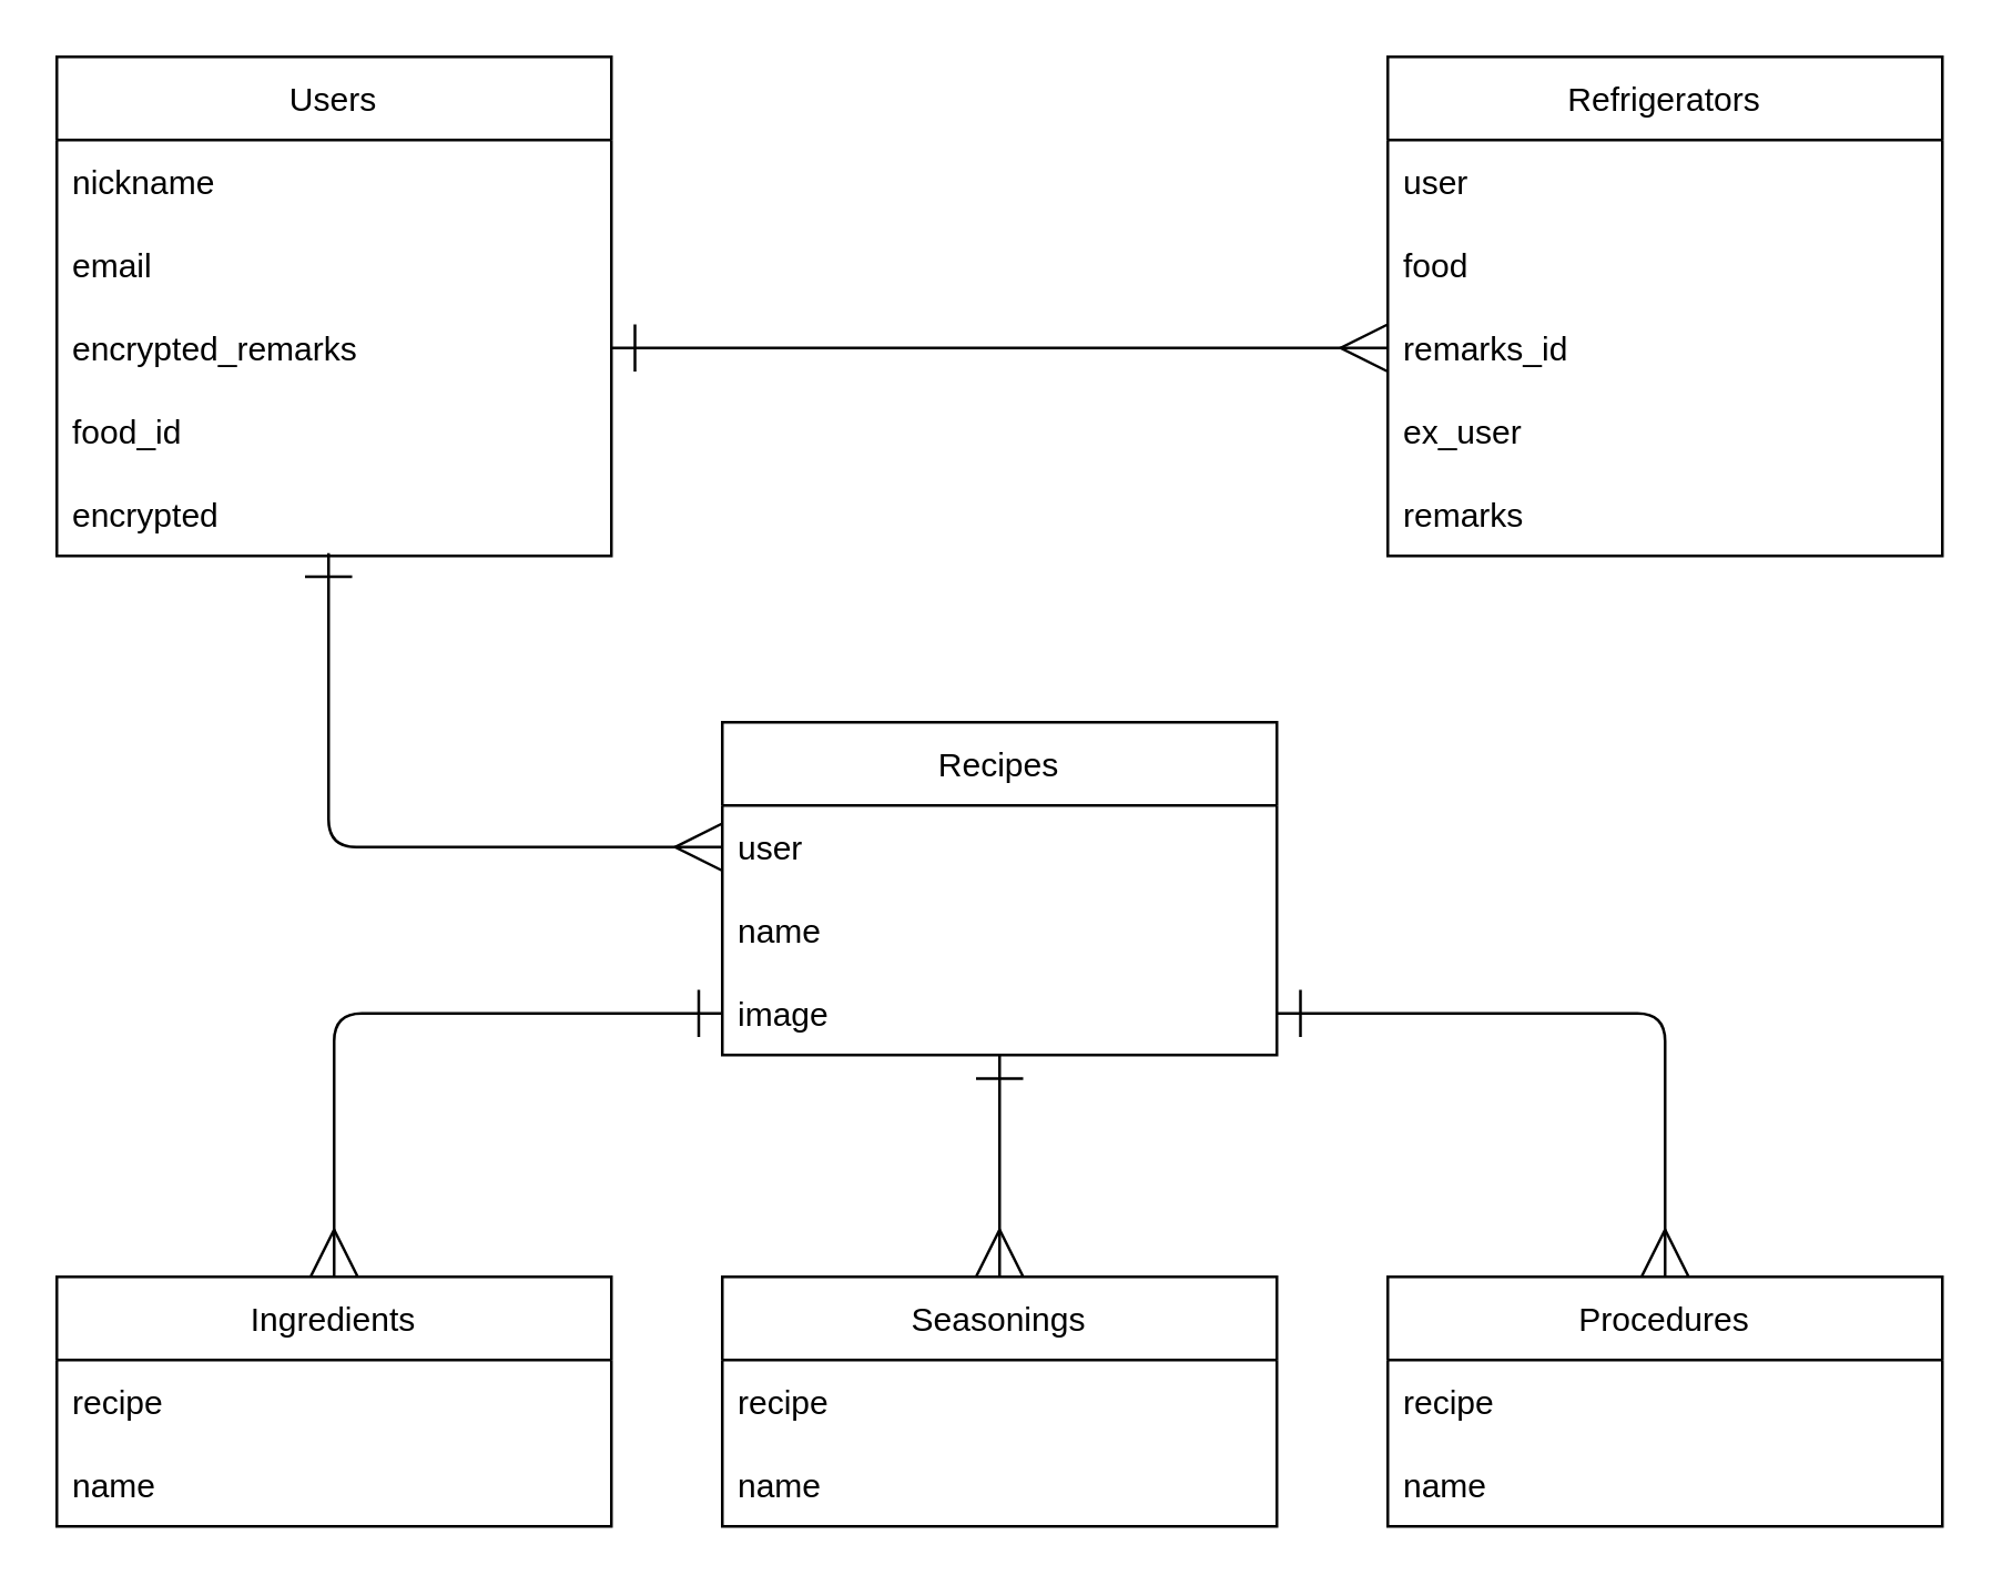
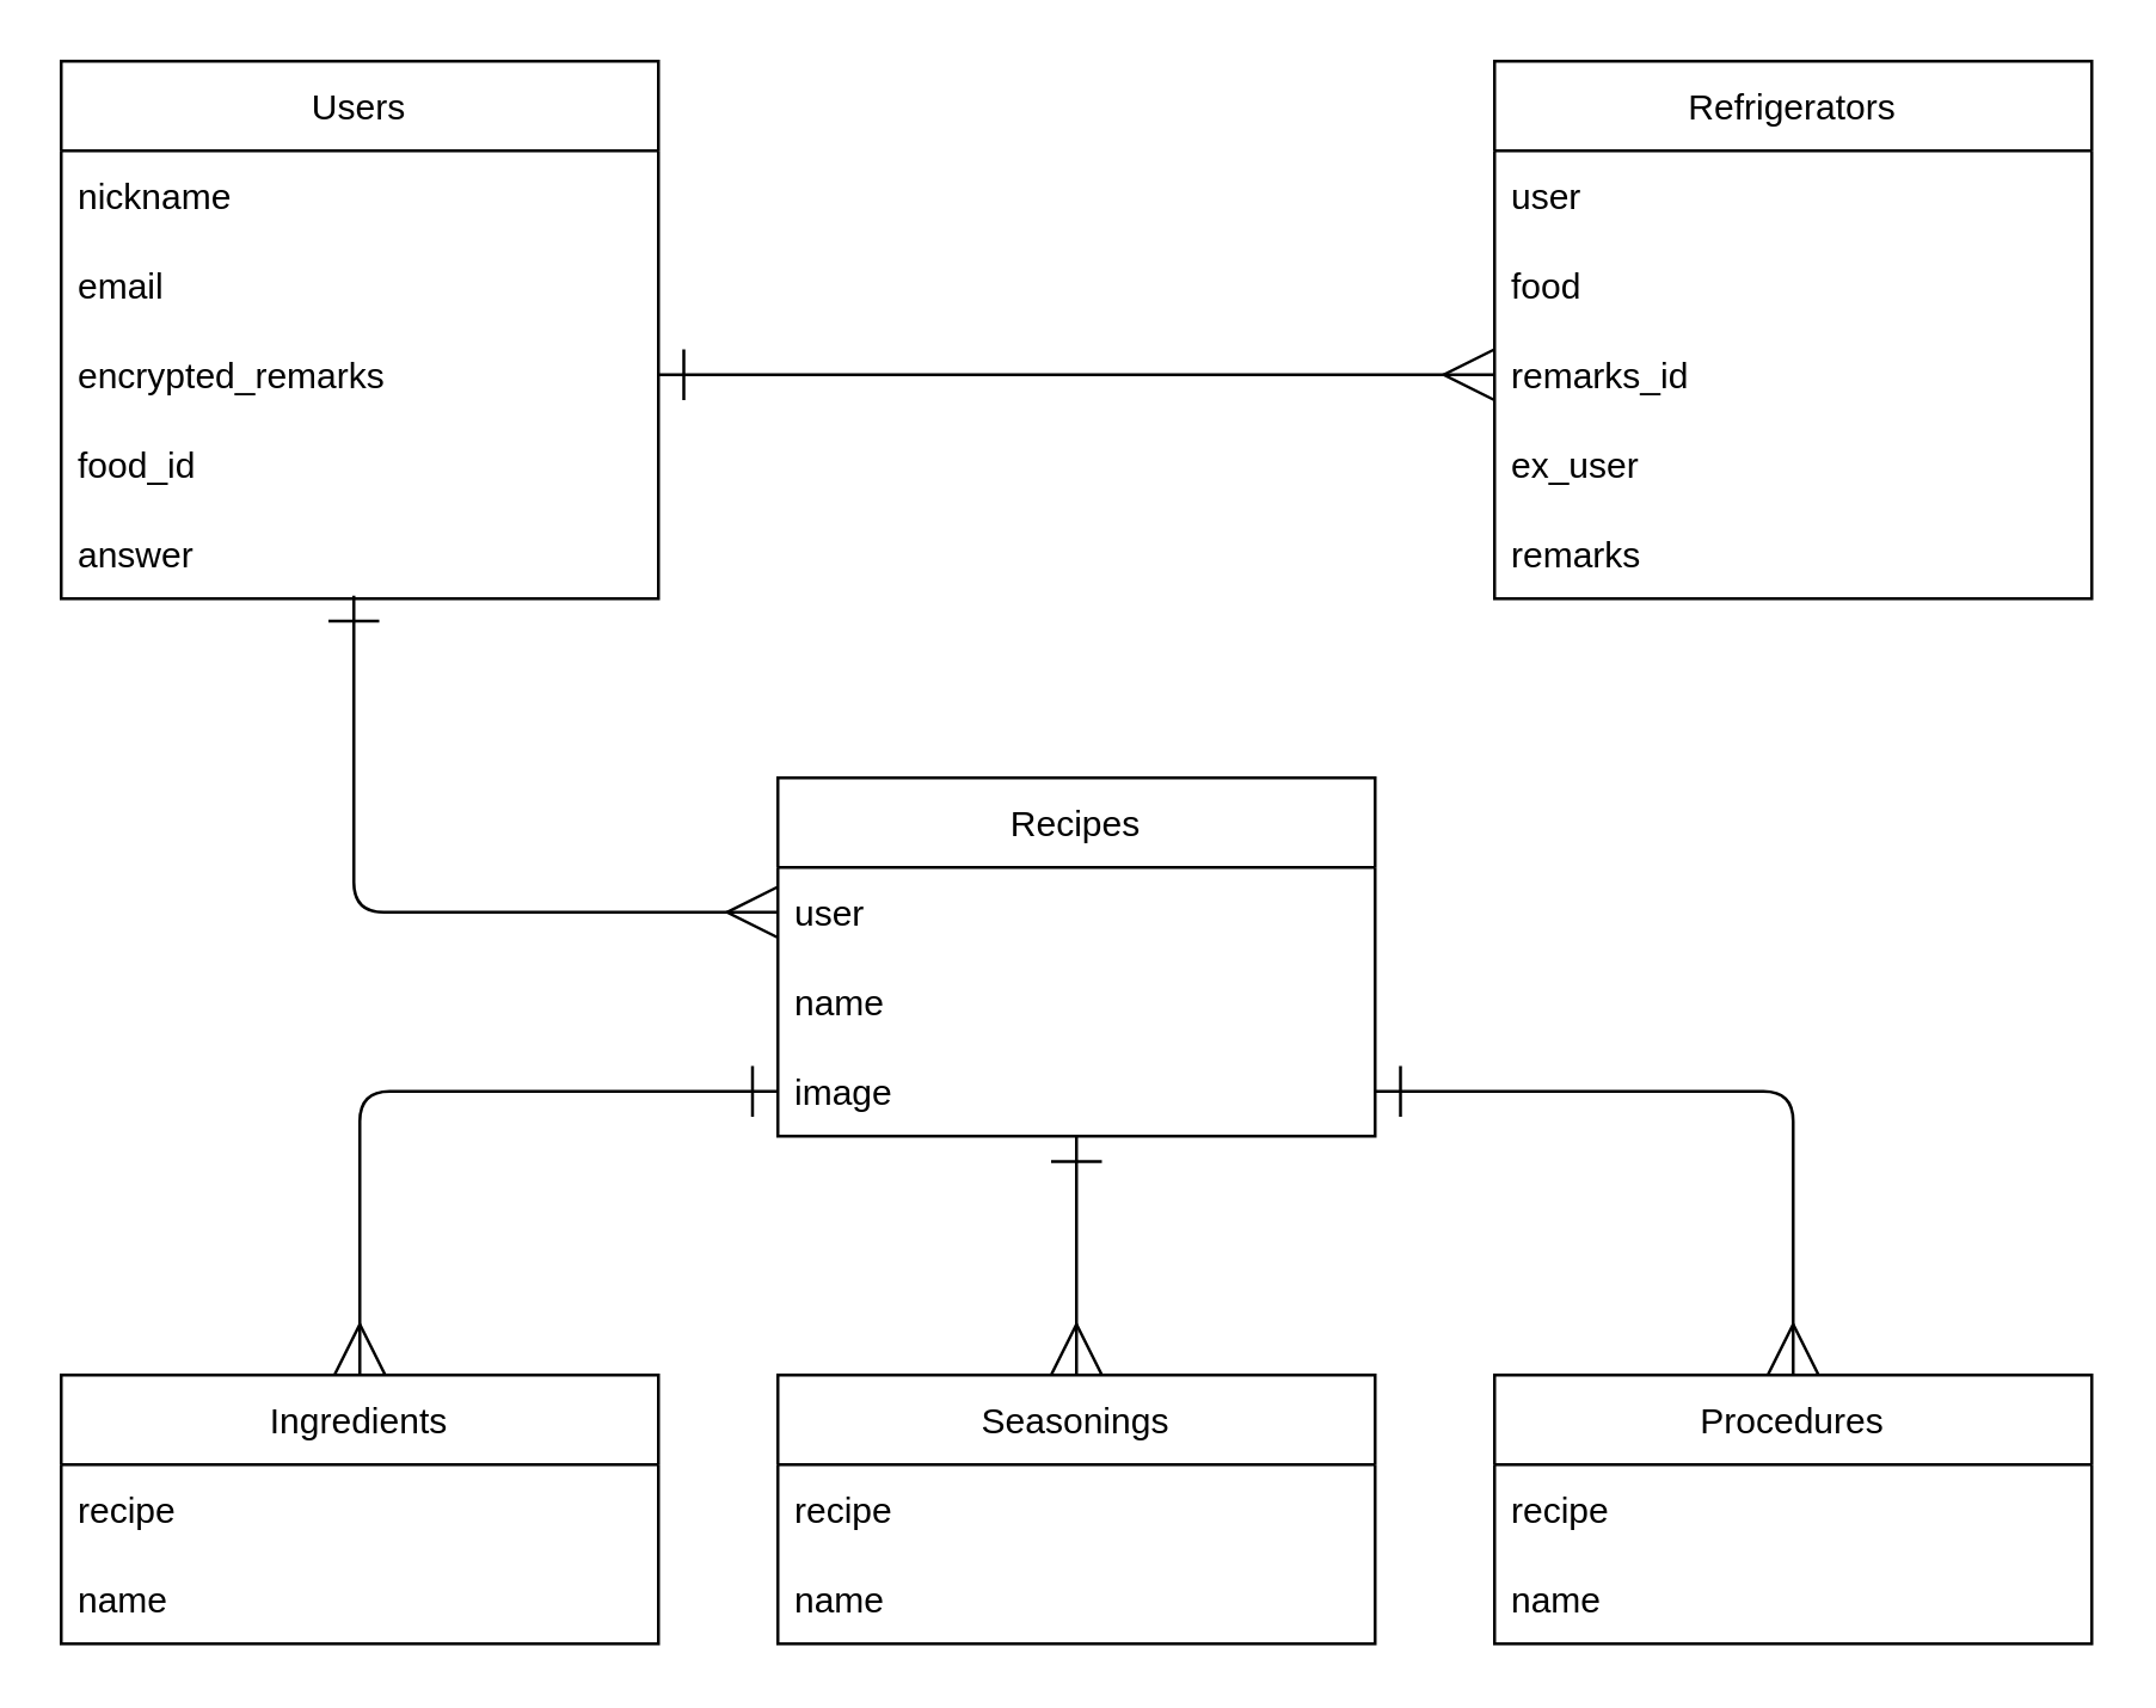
  <mxCell id="0" />
  <mxCell id="1" parent="0" />
  <mxCell id="2" value="Users" style="swimlane;fontStyle=0;childLayout=stackLayout;horizontal=1;startSize=30;horizontalStack=0;resizeParent=1;resizeParentMax=0;resizeLast=0;collapsible=1;marginBottom=0;strokeColor=#000000;fillColor=none;fontColor=#000000;" vertex="1" parent="1"><mxGeometry x="20" y="20" width="200" height="180" as="geometry" /></mxCell>
  <mxCell id="3" value="nickname" style="text;strokeColor=none;fillColor=none;align=left;verticalAlign=middle;spacingLeft=4;spacingRight=4;overflow=hidden;points=[[0,0.5],[1,0.5]];portConstraint=eastwest;rotatable=0;fontColor=#000000;" vertex="1" parent="2"><mxGeometry y="30" width="200" height="30" as="geometry" /></mxCell>
  <mxCell id="4" value="email" style="text;strokeColor=none;fillColor=none;align=left;verticalAlign=middle;spacingLeft=4;spacingRight=4;overflow=hidden;points=[[0,0.5],[1,0.5]];portConstraint=eastwest;rotatable=0;fontColor=#000000;" vertex="1" parent="2"><mxGeometry y="60" width="200" height="30" as="geometry" /></mxCell>
  <mxCell id="5" value="encrypted_remarks" style="text;strokeColor=none;fillColor=none;align=left;verticalAlign=middle;spacingLeft=4;spacingRight=4;overflow=hidden;points=[[0,0.5],[1,0.5]];portConstraint=eastwest;rotatable=0;fontColor=#000000;" vertex="1" parent="2"><mxGeometry y="90" width="200" height="30" as="geometry" /></mxCell>
  <mxCell id="6" value="food_id" style="text;strokeColor=none;fillColor=none;align=left;verticalAlign=middle;spacingLeft=4;spacingRight=4;overflow=hidden;points=[[0,0.5],[1,0.5]];portConstraint=eastwest;rotatable=0;fontColor=#000000;" vertex="1" parent="2"><mxGeometry y="120" width="200" height="30" as="geometry" /></mxCell>
- <mxCell id="7" value="encrypted" style="text;strokeColor=none;fillColor=none;align=left;verticalAlign=middle;spacingLeft=4;spacingRight=4;overflow=hidden;points=[[0,0.5],[1,0.5]];portConstraint=eastwest;rotatable=0;fontColor=#000000;" vertex="1" parent="2"><mxGeometry y="150" width="200" height="30" as="geometry" /></mxCell>
+ <mxCell id="7" value="answer" style="text;strokeColor=none;fillColor=none;align=left;verticalAlign=middle;spacingLeft=4;spacingRight=4;overflow=hidden;points=[[0,0.5],[1,0.5]];portConstraint=eastwest;rotatable=0;fontColor=#000000;" vertex="1" parent="2"><mxGeometry y="150" width="200" height="30" as="geometry" /></mxCell>
  <mxCell id="8" value="Refrigerators" style="swimlane;fontStyle=0;childLayout=stackLayout;horizontal=1;startSize=30;horizontalStack=0;resizeParent=1;resizeParentMax=0;resizeLast=0;collapsible=1;marginBottom=0;strokeColor=#000000;fillColor=none;fontColor=#000000;" vertex="1" parent="1"><mxGeometry x="500" y="20" width="200" height="180" as="geometry" /></mxCell>
  <mxCell id="9" value="user" style="text;strokeColor=none;fillColor=none;align=left;verticalAlign=middle;spacingLeft=4;spacingRight=4;overflow=hidden;points=[[0,0.5],[1,0.5]];portConstraint=eastwest;rotatable=0;fontColor=#000000;" vertex="1" parent="8"><mxGeometry y="30" width="200" height="30" as="geometry" /></mxCell>
  <mxCell id="10" value="food" style="text;strokeColor=none;fillColor=none;align=left;verticalAlign=middle;spacingLeft=4;spacingRight=4;overflow=hidden;points=[[0,0.5],[1,0.5]];portConstraint=eastwest;rotatable=0;fontColor=#000000;" vertex="1" parent="8"><mxGeometry y="60" width="200" height="30" as="geometry" /></mxCell>
  <mxCell id="11" value="remarks_id" style="text;strokeColor=none;fillColor=none;align=left;verticalAlign=middle;spacingLeft=4;spacingRight=4;overflow=hidden;points=[[0,0.5],[1,0.5]];portConstraint=eastwest;rotatable=0;fontColor=#000000;" vertex="1" parent="8"><mxGeometry y="90" width="200" height="30" as="geometry" /></mxCell>
  <mxCell id="12" value="ex_user" style="text;strokeColor=none;fillColor=none;align=left;verticalAlign=middle;spacingLeft=4;spacingRight=4;overflow=hidden;points=[[0,0.5],[1,0.5]];portConstraint=eastwest;rotatable=0;fontColor=#000000;" vertex="1" parent="8"><mxGeometry y="120" width="200" height="30" as="geometry" /></mxCell>
  <mxCell id="13" value="remarks" style="text;strokeColor=none;fillColor=none;align=left;verticalAlign=middle;spacingLeft=4;spacingRight=4;overflow=hidden;points=[[0,0.5],[1,0.5]];portConstraint=eastwest;rotatable=0;fontColor=#000000;" vertex="1" parent="8"><mxGeometry y="150" width="200" height="30" as="geometry" /></mxCell>
  <mxCell id="14" value="Recipes" style="swimlane;fontStyle=0;childLayout=stackLayout;horizontal=1;startSize=30;horizontalStack=0;resizeParent=1;resizeParentMax=0;resizeLast=0;collapsible=1;marginBottom=0;strokeColor=#000000;fillColor=none;fontColor=#000000;" vertex="1" parent="1"><mxGeometry x="260" y="260" width="200" height="120" as="geometry" /></mxCell>
  <mxCell id="15" value="user" style="text;strokeColor=none;fillColor=none;align=left;verticalAlign=middle;spacingLeft=4;spacingRight=4;overflow=hidden;points=[[0,0.5],[1,0.5]];portConstraint=eastwest;rotatable=0;fontColor=#000000;" vertex="1" parent="14"><mxGeometry y="30" width="200" height="30" as="geometry" /></mxCell>
  <mxCell id="16" value="name" style="text;strokeColor=none;fillColor=none;align=left;verticalAlign=middle;spacingLeft=4;spacingRight=4;overflow=hidden;points=[[0,0.5],[1,0.5]];portConstraint=eastwest;rotatable=0;fontColor=#000000;" vertex="1" parent="14"><mxGeometry y="60" width="200" height="30" as="geometry" /></mxCell>
  <mxCell id="17" value="image" style="text;strokeColor=none;fillColor=none;align=left;verticalAlign=middle;spacingLeft=4;spacingRight=4;overflow=hidden;points=[[0,0.5],[1,0.5]];portConstraint=eastwest;rotatable=0;fontColor=#000000;" vertex="1" parent="14"><mxGeometry y="90" width="200" height="30" as="geometry" /></mxCell>
  <mxCell id="18" style="edgeStyle=none;shape=connector;rounded=1;html=1;exitX=0;exitY=0.5;exitDx=0;exitDy=0;entryX=0.49;entryY=0.967;entryDx=0;entryDy=0;entryPerimeter=0;labelBackgroundColor=default;fontFamily=Helvetica;fontSize=12;fontColor=#000000;startArrow=ERmany;startFill=0;endArrow=ERone;endFill=0;startSize=15;endSize=15;strokeColor=#000000;" edge="1" parent="1" source="15" target="7"><mxGeometry relative="1" as="geometry"><Array as="points"><mxPoint x="118" y="305" /></Array></mxGeometry></mxCell>
  <mxCell id="19" style="edgeStyle=none;shape=connector;rounded=1;html=1;exitX=0;exitY=0.5;exitDx=0;exitDy=0;entryX=1;entryY=0.5;entryDx=0;entryDy=0;labelBackgroundColor=default;fontFamily=Helvetica;fontSize=12;fontColor=#000000;startArrow=ERmany;startFill=0;endArrow=ERone;endFill=0;startSize=15;endSize=15;strokeColor=#000000;" edge="1" parent="1" source="11" target="5"><mxGeometry relative="1" as="geometry" /></mxCell>
  <mxCell id="20" style="edgeStyle=none;shape=connector;rounded=1;html=1;exitX=0.5;exitY=0;exitDx=0;exitDy=0;entryX=0;entryY=0.5;entryDx=0;entryDy=0;labelBackgroundColor=default;fontFamily=Helvetica;fontSize=12;fontColor=#000000;startArrow=ERmany;startFill=0;endArrow=ERone;endFill=0;startSize=15;endSize=15;strokeColor=#000000;" edge="1" parent="1" source="21" target="17"><mxGeometry relative="1" as="geometry"><Array as="points"><mxPoint x="120" y="365" /></Array></mxGeometry></mxCell>
  <mxCell id="21" value="Ingredients" style="swimlane;fontStyle=0;childLayout=stackLayout;horizontal=1;startSize=30;horizontalStack=0;resizeParent=1;resizeParentMax=0;resizeLast=0;collapsible=1;marginBottom=0;strokeColor=#000000;fillColor=none;fontColor=#000000;" vertex="1" parent="1"><mxGeometry x="20" y="460" width="200" height="90" as="geometry" /></mxCell>
  <mxCell id="22" value="recipe" style="text;strokeColor=none;fillColor=none;align=left;verticalAlign=middle;spacingLeft=4;spacingRight=4;overflow=hidden;points=[[0,0.5],[1,0.5]];portConstraint=eastwest;rotatable=0;fontColor=#000000;" vertex="1" parent="21"><mxGeometry y="30" width="200" height="30" as="geometry" /></mxCell>
  <mxCell id="23" value="name" style="text;strokeColor=none;fillColor=none;align=left;verticalAlign=middle;spacingLeft=4;spacingRight=4;overflow=hidden;points=[[0,0.5],[1,0.5]];portConstraint=eastwest;rotatable=0;fontColor=#000000;" vertex="1" parent="21"><mxGeometry y="60" width="200" height="30" as="geometry" /></mxCell>
  <mxCell id="24" style="edgeStyle=none;shape=connector;rounded=1;html=1;exitX=0.5;exitY=0;exitDx=0;exitDy=0;labelBackgroundColor=default;fontFamily=Helvetica;fontSize=12;fontColor=#000000;startArrow=ERmany;startFill=0;endArrow=ERone;endFill=0;startSize=15;endSize=15;strokeColor=#000000;" edge="1" parent="1" source="25" target="17"><mxGeometry relative="1" as="geometry" /></mxCell>
  <mxCell id="25" value="Seasonings" style="swimlane;fontStyle=0;childLayout=stackLayout;horizontal=1;startSize=30;horizontalStack=0;resizeParent=1;resizeParentMax=0;resizeLast=0;collapsible=1;marginBottom=0;strokeColor=#000000;fillColor=none;fontColor=#000000;" vertex="1" parent="1"><mxGeometry x="260" y="460" width="200" height="90" as="geometry" /></mxCell>
  <mxCell id="26" value="recipe" style="text;strokeColor=none;fillColor=none;align=left;verticalAlign=middle;spacingLeft=4;spacingRight=4;overflow=hidden;points=[[0,0.5],[1,0.5]];portConstraint=eastwest;rotatable=0;fontColor=#000000;" vertex="1" parent="25"><mxGeometry y="30" width="200" height="30" as="geometry" /></mxCell>
  <mxCell id="27" value="name" style="text;strokeColor=none;fillColor=none;align=left;verticalAlign=middle;spacingLeft=4;spacingRight=4;overflow=hidden;points=[[0,0.5],[1,0.5]];portConstraint=eastwest;rotatable=0;fontColor=#000000;" vertex="1" parent="25"><mxGeometry y="60" width="200" height="30" as="geometry" /></mxCell>
  <mxCell id="28" style="edgeStyle=none;shape=connector;rounded=1;html=1;exitX=0.5;exitY=0;exitDx=0;exitDy=0;entryX=1;entryY=0.5;entryDx=0;entryDy=0;labelBackgroundColor=default;fontFamily=Helvetica;fontSize=12;fontColor=#000000;startArrow=ERmany;startFill=0;endArrow=ERone;endFill=0;startSize=15;endSize=15;strokeColor=#000000;" edge="1" parent="1" source="29" target="17"><mxGeometry relative="1" as="geometry"><Array as="points"><mxPoint x="600" y="365" /></Array></mxGeometry></mxCell>
  <mxCell id="29" value="Procedures" style="swimlane;fontStyle=0;childLayout=stackLayout;horizontal=1;startSize=30;horizontalStack=0;resizeParent=1;resizeParentMax=0;resizeLast=0;collapsible=1;marginBottom=0;strokeColor=#000000;fillColor=none;fontColor=#000000;" vertex="1" parent="1"><mxGeometry x="500" y="460" width="200" height="90" as="geometry" /></mxCell>
  <mxCell id="30" value="recipe" style="text;strokeColor=none;fillColor=none;align=left;verticalAlign=middle;spacingLeft=4;spacingRight=4;overflow=hidden;points=[[0,0.5],[1,0.5]];portConstraint=eastwest;rotatable=0;fontColor=#000000;" vertex="1" parent="29"><mxGeometry y="30" width="200" height="30" as="geometry" /></mxCell>
  <mxCell id="31" value="name" style="text;strokeColor=none;fillColor=none;align=left;verticalAlign=middle;spacingLeft=4;spacingRight=4;overflow=hidden;points=[[0,0.5],[1,0.5]];portConstraint=eastwest;rotatable=0;fontColor=#000000;" vertex="1" parent="29"><mxGeometry y="60" width="200" height="30" as="geometry" /></mxCell>
